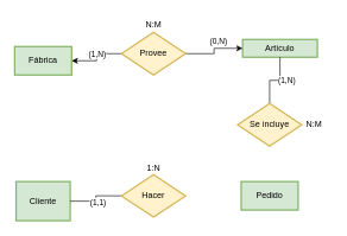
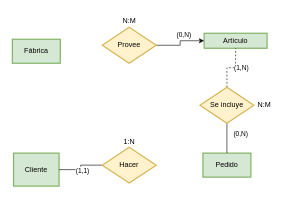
  <mxCell id="0" />
  <mxCell id="1" parent="0" />
  <mxCell id="2" value="Fábrica" style="whiteSpace=wrap;html=1;align=center;fillColor=#d5e8d4;strokeColor=#82b366;strokeWidth=2;" parent="1" vertex="1"><mxGeometry x="20" y="65" width="80" height="40" as="geometry" /></mxCell>
  <mxCell id="3" value="Artículo" style="whiteSpace=wrap;html=1;align=center;fillColor=#d5e8d4;strokeColor=#82b366;strokeWidth=2;" parent="1" vertex="1"><mxGeometry x="340" y="55" width="105" height="25" as="geometry" /></mxCell>
- <mxCell id="4" style="edgeStyle=orthogonalEdgeStyle;rounded=0;orthogonalLoop=1;jettySize=auto;html=1;exitX=0;exitY=0.5;exitDx=0;exitDy=0;entryX=1;entryY=0.5;entryDx=0;entryDy=0;" parent="1" source="8" target="2" edge="1"><mxGeometry relative="1" as="geometry" /></mxCell>
- <mxCell id="5" value="(1,N)" style="edgeLabel;html=1;align=center;verticalAlign=middle;resizable=0;points=[];" parent="4" vertex="1" connectable="0"><mxGeometry x="0.137" y="1" relative="1" as="geometry"><mxPoint y="-11" as="offset" /></mxGeometry></mxCell>
  <mxCell id="6" style="edgeStyle=orthogonalEdgeStyle;rounded=0;orthogonalLoop=1;jettySize=auto;html=1;exitX=1;exitY=0.5;exitDx=0;exitDy=0;entryX=0;entryY=0.5;entryDx=0;entryDy=0;" parent="1" source="8" target="3" edge="1"><mxGeometry relative="1" as="geometry" /></mxCell>
  <mxCell id="7" value="(0,N)" style="edgeLabel;html=1;align=center;verticalAlign=middle;resizable=0;points=[];" parent="6" vertex="1" connectable="0"><mxGeometry x="0.208" y="-1" relative="1" as="geometry"><mxPoint y="-11" as="offset" /></mxGeometry></mxCell>
  <mxCell id="8" value="Provee" style="shape=rhombus;perimeter=rhombusPerimeter;whiteSpace=wrap;html=1;align=center;fillColor=#fff2cc;strokeColor=#d6b656;strokeWidth=2;" parent="1" vertex="1"><mxGeometry x="170" y="45" width="90" height="60" as="geometry" /></mxCell>
  <mxCell id="9" value="N:M" style="text;html=1;align=center;verticalAlign=middle;resizable=0;points=[];autosize=1;strokeColor=none;fillColor=none;" parent="1" vertex="1"><mxGeometry x="190" y="20" width="50" height="30" as="geometry" /></mxCell>
  <mxCell id="10" value="Pedido" style="whiteSpace=wrap;html=1;align=center;fillColor=#d5e8d4;strokeColor=#82b366;strokeWidth=2;" parent="1" vertex="1"><mxGeometry x="338" y="255" width="80" height="40" as="geometry" /></mxCell>
- <mxCell id="11" style="edgeStyle=orthogonalEdgeStyle;rounded=0;orthogonalLoop=1;jettySize=auto;html=1;exitX=0.5;exitY=0;exitDx=0;exitDy=0;entryX=0.5;entryY=1;entryDx=0;entryDy=0;endArrow=none;endFill=0;" parent="1" source="15" target="3" edge="1"><mxGeometry relative="1" as="geometry" /></mxCell>
+ <mxCell id="11" style="edgeStyle=orthogonalEdgeStyle;rounded=0;orthogonalLoop=1;jettySize=auto;html=1;exitX=0.5;exitY=0;exitDx=0;exitDy=0;entryX=0.5;entryY=1;entryDx=0;entryDy=0;endArrow=none;endFill=0;dashed=1;" parent="1" source="15" target="3" edge="1"><mxGeometry relative="1" as="geometry" /></mxCell>
  <mxCell id="12" value="(1,N)" style="edgeLabel;html=1;align=center;verticalAlign=middle;resizable=0;points=[];" parent="11" vertex="1" connectable="0"><mxGeometry x="-0.152" relative="1" as="geometry"><mxPoint x="22" as="offset" /></mxGeometry></mxCell>
+ <mxCell id="13" style="edgeStyle=orthogonalEdgeStyle;rounded=0;orthogonalLoop=1;jettySize=auto;html=1;exitX=0.5;exitY=1;exitDx=0;exitDy=0;entryX=0.5;entryY=0;entryDx=0;entryDy=0;endArrow=none;endFill=0;" parent="1" source="15" target="10" edge="1"><mxGeometry relative="1" as="geometry" /></mxCell>
+ <mxCell id="14" value="(0,N)" style="edgeLabel;html=1;align=center;verticalAlign=middle;resizable=0;points=[];" parent="13" vertex="1" connectable="0"><mxGeometry x="-0.312" relative="1" as="geometry"><mxPoint x="22" as="offset" /></mxGeometry></mxCell>
  <mxCell id="15" value="Se incluye" style="shape=rhombus;perimeter=rhombusPerimeter;whiteSpace=wrap;html=1;align=center;fillColor=#fff2cc;strokeColor=#d6b656;strokeWidth=2;" parent="1" vertex="1"><mxGeometry x="333" y="145" width="90" height="60" as="geometry" /></mxCell>
  <mxCell id="16" value="N:M" style="text;html=1;align=center;verticalAlign=middle;resizable=0;points=[];autosize=1;strokeColor=none;fillColor=none;" parent="1" vertex="1"><mxGeometry x="415" y="160" width="50" height="30" as="geometry" /></mxCell>
  <mxCell id="17" value="Cliente" style="whiteSpace=wrap;html=1;align=center;fillColor=#d5e8d4;strokeColor=#82b366;strokeWidth=2;" parent="1" vertex="1"><mxGeometry x="22" y="255" width="76" height="55" as="geometry" /></mxCell>
  <mxCell id="18" style="edgeStyle=orthogonalEdgeStyle;rounded=0;orthogonalLoop=1;jettySize=auto;html=1;exitX=0;exitY=0.5;exitDx=0;exitDy=0;entryX=1;entryY=0.5;entryDx=0;entryDy=0;endArrow=none;endFill=0;" parent="1" source="20" target="17" edge="1"><mxGeometry relative="1" as="geometry" /></mxCell>
  <mxCell id="19" value="(1,1)" style="edgeLabel;html=1;align=center;verticalAlign=middle;resizable=0;points=[];" parent="18" vertex="1" connectable="0"><mxGeometry x="0.206" y="1" relative="1" as="geometry"><mxPoint x="7" as="offset" /></mxGeometry></mxCell>
  <mxCell id="20" value="Hacer" style="shape=rhombus;perimeter=rhombusPerimeter;whiteSpace=wrap;html=1;align=center;fillColor=#fff2cc;strokeColor=#d6b656;strokeWidth=2;" parent="1" vertex="1"><mxGeometry x="170" y="245" width="90" height="60" as="geometry" /></mxCell>
  <mxCell id="21" value="1:N" style="text;html=1;align=center;verticalAlign=middle;resizable=0;points=[];autosize=1;strokeColor=none;fillColor=none;" parent="1" vertex="1"><mxGeometry x="195" y="222" width="40" height="30" as="geometry" /></mxCell>
